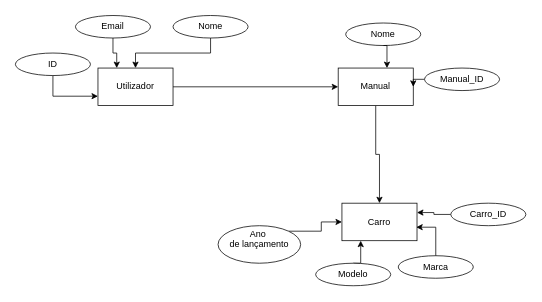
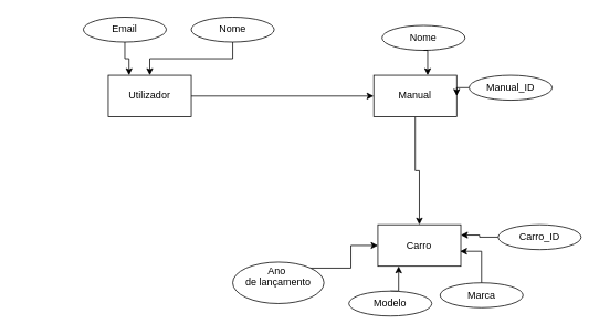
  <mxCell id="0" />
  <mxCell id="1" parent="0" />
  <mxCell id="2" style="edgeStyle=orthogonalEdgeStyle;rounded=0;orthogonalLoop=1;jettySize=auto;html=1;exitX=1;exitY=0.5;exitDx=0;exitDy=0;entryX=0;entryY=0.5;entryDx=0;entryDy=0;" edge="1" parent="1" source="3" target="5"><mxGeometry relative="1" as="geometry" /></mxCell>
  <mxCell id="3" value="Utilizador" style="html=1;dashed=0;whiteSpace=wrap;" vertex="1" parent="1"><mxGeometry x="130" y="90" width="100" height="50" as="geometry" /></mxCell>
  <mxCell id="4" style="edgeStyle=orthogonalEdgeStyle;rounded=0;orthogonalLoop=1;jettySize=auto;html=1;exitX=0.5;exitY=1;exitDx=0;exitDy=0;" edge="1" parent="1" source="5" target="6"><mxGeometry relative="1" as="geometry" /></mxCell>
  <mxCell id="5" value="Manual" style="html=1;dashed=0;whiteSpace=wrap;" vertex="1" parent="1"><mxGeometry x="450" y="90" width="100" height="50" as="geometry" /></mxCell>
  <mxCell id="6" value="Carro" style="html=1;dashed=0;whiteSpace=wrap;" vertex="1" parent="1"><mxGeometry x="455" y="270" width="100" height="50" as="geometry" /></mxCell>
  <mxCell id="7" value="Nome" style="ellipse;whiteSpace=wrap;html=1;align=center;" vertex="1" parent="1"><mxGeometry x="460" y="30" width="100" height="30" as="geometry" /></mxCell>
  <mxCell id="8" style="edgeStyle=orthogonalEdgeStyle;rounded=0;orthogonalLoop=1;jettySize=auto;html=1;exitX=0.5;exitY=1;exitDx=0;exitDy=0;" edge="1" parent="1" source="9" target="3"><mxGeometry relative="1" as="geometry" /></mxCell>
  <mxCell id="9" value="Nome" style="ellipse;whiteSpace=wrap;html=1;align=center;" vertex="1" parent="1"><mxGeometry x="230" y="20" width="100" height="30" as="geometry" /></mxCell>
  <mxCell id="10" style="edgeStyle=orthogonalEdgeStyle;rounded=0;orthogonalLoop=1;jettySize=auto;html=1;exitX=0.5;exitY=1;exitDx=0;exitDy=0;entryX=0.25;entryY=0;entryDx=0;entryDy=0;" edge="1" parent="1" source="11" target="3"><mxGeometry relative="1" as="geometry" /></mxCell>
  <mxCell id="11" value="Email" style="ellipse;whiteSpace=wrap;html=1;align=center;" vertex="1" parent="1"><mxGeometry x="100" y="20" width="100" height="30" as="geometry" /></mxCell>
- <mxCell id="12" style="edgeStyle=orthogonalEdgeStyle;rounded=0;orthogonalLoop=1;jettySize=auto;html=1;exitX=0.5;exitY=1;exitDx=0;exitDy=0;entryX=0;entryY=0.75;entryDx=0;entryDy=0;" edge="1" parent="1" source="13" target="3"><mxGeometry relative="1" as="geometry" /></mxCell>
- <mxCell id="13" value="ID" style="ellipse;whiteSpace=wrap;html=1;align=center;" vertex="1" parent="1"><mxGeometry x="20" y="70" width="100" height="30" as="geometry" /></mxCell>
  <mxCell id="14" style="edgeStyle=orthogonalEdgeStyle;rounded=0;orthogonalLoop=1;jettySize=auto;html=1;exitX=0;exitY=0.5;exitDx=0;exitDy=0;entryX=1;entryY=0.5;entryDx=0;entryDy=0;" edge="1" parent="1" source="15" target="5"><mxGeometry relative="1" as="geometry" /></mxCell>
  <mxCell id="15" value="Manual_ID" style="ellipse;whiteSpace=wrap;html=1;align=center;" vertex="1" parent="1"><mxGeometry x="565" y="90" width="100" height="30" as="geometry" /></mxCell>
  <mxCell id="16" style="edgeStyle=orthogonalEdgeStyle;rounded=0;orthogonalLoop=1;jettySize=auto;html=1;exitX=1;exitY=0;exitDx=0;exitDy=0;entryX=0;entryY=0.5;entryDx=0;entryDy=0;" edge="1" parent="1" source="17" target="6"><mxGeometry relative="1" as="geometry" /></mxCell>
- <mxCell id="17" value="Ano&amp;nbsp;&lt;div&gt;de lançamento&lt;/div&gt;&lt;div&gt;&lt;br&gt;&lt;/div&gt;" style="ellipse;whiteSpace=wrap;html=1;align=center;" vertex="1" parent="1"><mxGeometry x="290" y="300" width="110" height="50" as="geometry" /></mxCell>
+ <mxCell id="17" value="Ano&amp;nbsp;&lt;div&gt;de lançamento&lt;/div&gt;&lt;div&gt;&lt;br&gt;&lt;/div&gt;" style="ellipse;whiteSpace=wrap;html=1;align=center;" vertex="1" parent="1"><mxGeometry x="280" y="315" width="110" height="50" as="geometry" /></mxCell>
  <mxCell id="18" style="edgeStyle=orthogonalEdgeStyle;rounded=0;orthogonalLoop=1;jettySize=auto;html=1;exitX=0.5;exitY=0;exitDx=0;exitDy=0;entryX=0.25;entryY=1;entryDx=0;entryDy=0;" edge="1" parent="1" source="19" target="6"><mxGeometry relative="1" as="geometry" /></mxCell>
  <mxCell id="19" value="Modelo" style="ellipse;whiteSpace=wrap;html=1;align=center;" vertex="1" parent="1"><mxGeometry x="420" y="350" width="100" height="30" as="geometry" /></mxCell>
  <mxCell id="20" value="Marca" style="ellipse;whiteSpace=wrap;html=1;align=center;" vertex="1" parent="1"><mxGeometry x="530" y="340" width="100" height="30" as="geometry" /></mxCell>
  <mxCell id="21" style="edgeStyle=orthogonalEdgeStyle;rounded=0;orthogonalLoop=1;jettySize=auto;html=1;exitX=0;exitY=0.5;exitDx=0;exitDy=0;entryX=1;entryY=0.25;entryDx=0;entryDy=0;" edge="1" parent="1" source="22" target="6"><mxGeometry relative="1" as="geometry" /></mxCell>
  <mxCell id="22" value="Carro_ID" style="ellipse;whiteSpace=wrap;html=1;align=center;" vertex="1" parent="1"><mxGeometry x="600" y="270" width="100" height="30" as="geometry" /></mxCell>
  <mxCell id="23" style="edgeStyle=orthogonalEdgeStyle;rounded=0;orthogonalLoop=1;jettySize=auto;html=1;exitX=0.5;exitY=0;exitDx=0;exitDy=0;entryX=0.99;entryY=0.64;entryDx=0;entryDy=0;entryPerimeter=0;" edge="1" parent="1" source="20" target="6"><mxGeometry relative="1" as="geometry" /></mxCell>
  <mxCell id="24" style="edgeStyle=orthogonalEdgeStyle;rounded=0;orthogonalLoop=1;jettySize=auto;html=1;exitX=0.5;exitY=1;exitDx=0;exitDy=0;entryX=0.65;entryY=0;entryDx=0;entryDy=0;entryPerimeter=0;" edge="1" parent="1" source="7" target="5"><mxGeometry relative="1" as="geometry" /></mxCell>
